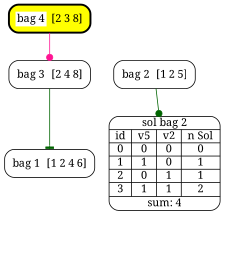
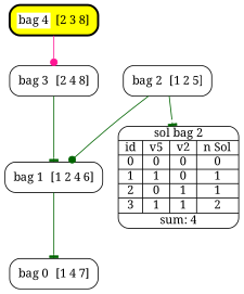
  strict digraph {
    fontname="Noto Serif"
    node [fillcolor=white fontname="Noto Serif" margin="0.11,0.01" penwidth=1.0 shape=box style="rounded,filled"]
    edge [arrowhead=dot color=darkgreen fontname="Noto Serif"]
+   n1 [height=0.5 label=<<TABLE BORDER="0" CELLBORDER="0" CELLSPACING="0">               <TR><TD BGCOLOR="white">bag 0</TD><TD PORT="anchor"></TD><TD>[1 4 7]</TD></TR></TABLE>> width=1.3333]
    n2 [height=0.5 label=<<TABLE BORDER="0" CELLBORDER="0" CELLSPACING="0">               <TR><TD BGCOLOR="white">bag 1</TD><TD PORT="anchor"></TD><TD>[1 2 4 6]</TD></TR></TABLE>> width=1.4861]
    n3 [height=0.5 label=<<TABLE BORDER="0" CELLBORDER="0" CELLSPACING="0">               <TR><TD BGCOLOR="white">bag 2</TD><TD PORT="anchor"></TD><TD>[1 2 5]</TD></TR></TABLE>> width=1.3333]
    n4 [height=1.6667 label="{sol bag 2|{{id|0|1|2|3}|{v5|0|1|0|1}|{v2|0|0|1|1}|{n Sol|0|1|1|2}}|sum: 4}" shape=record width=1.8472]
    n5 [height=0.5 label=<<TABLE BORDER="0" CELLBORDER="0" CELLSPACING="0">               <TR><TD BGCOLOR="white">bag 3</TD><TD PORT="anchor"></TD><TD>[2 4 8]</TD></TR></TABLE>> width=1.3333]
    n6 [fillcolor=yellow height=0.5 label=<<TABLE BORDER="0" CELLBORDER="0" CELLSPACING="0">               <TR><TD BGCOLOR="white">bag 4</TD><TD PORT="anchor"></TD><TD>[2 3 8]</TD></TR></TABLE>> penwidth=2.5 width=1.3333]
-   n3 -> n4
+   n2 -> n1 [arrowhead=tee]
+   n3 -> n2
+   n3 -> n4 [arrowhead=tee]
    n5 -> n2 [arrowhead=tee]
    n6 -> n5 [color=deeppink]
  }
